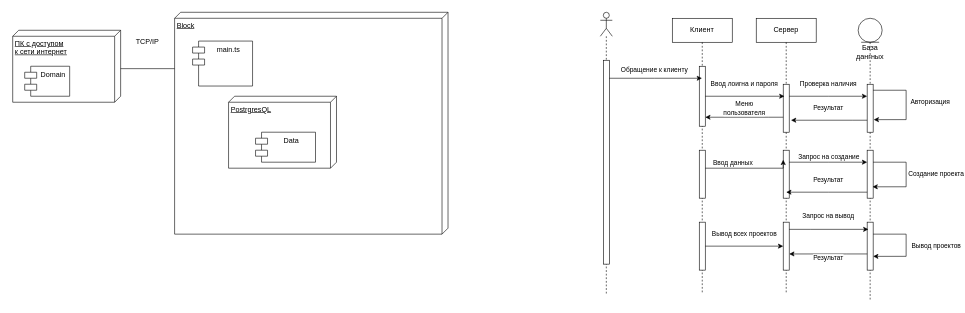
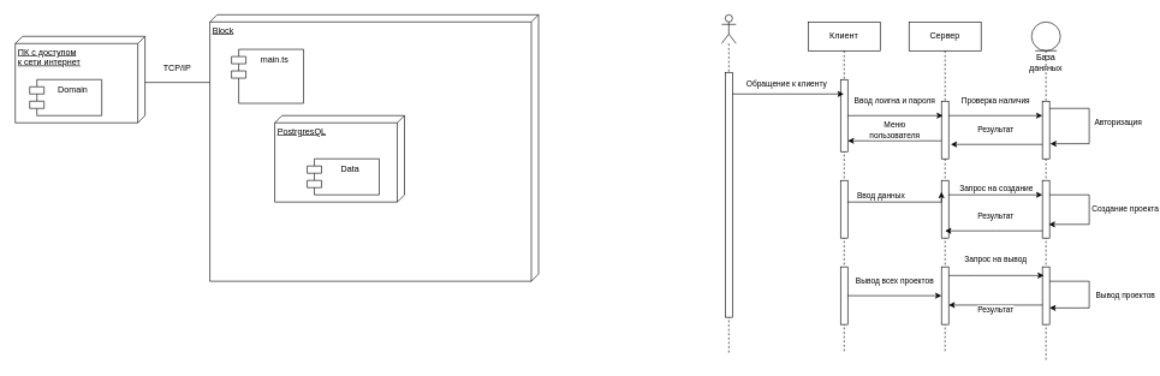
  <mxCell id="0" />
  <mxCell id="1" parent="0" />
  <mxCell id="2" value="ПК с доступом &lt;br&gt;к сети интернет" style="verticalAlign=top;align=left;spacingTop=8;spacingLeft=2;spacingRight=12;shape=cube;size=10;direction=south;fontStyle=4;html=1;" vertex="1" parent="1"><mxGeometry x="20" y="50" width="180" height="120" as="geometry" /></mxCell>
- <mxCell id="3" value="Domain" style="shape=module;align=left;spacingLeft=20;align=center;verticalAlign=top;" vertex="1" parent="1"><mxGeometry x="40" y="110" width="75" height="50" as="geometry" /></mxCell>
+ <mxCell id="3" value="Domain" style="shape=module;align=left;spacingLeft=20;align=center;verticalAlign=top;" vertex="1" parent="1"><mxGeometry x="40" y="110" width="100" height="50" as="geometry" /></mxCell>
  <mxCell id="4" value="Block" style="verticalAlign=top;align=left;spacingTop=8;spacingLeft=2;spacingRight=12;shape=cube;size=10;direction=south;fontStyle=4;html=1;" vertex="1" parent="1"><mxGeometry x="290" y="20" width="456" height="370" as="geometry" /></mxCell>
  <mxCell id="5" value="" style="line;strokeWidth=1;fillColor=none;align=left;verticalAlign=middle;spacingTop=-1;spacingLeft=3;spacingRight=3;rotatable=0;labelPosition=right;points=[];portConstraint=eastwest;" vertex="1" parent="1"><mxGeometry x="200" y="110" width="90" height="8" as="geometry" /></mxCell>
  <mxCell id="6" value="main.ts" style="shape=module;align=left;spacingLeft=20;align=center;verticalAlign=top;" vertex="1" parent="1"><mxGeometry x="320" y="68" width="100" height="75" as="geometry" /></mxCell>
  <mxCell id="7" value="PostrgresQL" style="verticalAlign=top;align=left;spacingTop=8;spacingLeft=2;spacingRight=12;shape=cube;size=10;direction=south;fontStyle=4;html=1;" vertex="1" parent="1"><mxGeometry x="380" y="160" width="180" height="120" as="geometry" /></mxCell>
  <mxCell id="8" value="Data" style="shape=module;align=left;spacingLeft=20;align=center;verticalAlign=top;" vertex="1" parent="1"><mxGeometry x="425" y="220" width="100" height="50" as="geometry" /></mxCell>
- <mxCell id="9" value="TCP/IP" style="text;html=1;strokeColor=none;fillColor=none;align=center;verticalAlign=middle;whiteSpace=wrap;rounded=0;" vertex="1" parent="1"><mxGeometry x="215" y="55" width="60" height="30" as="geometry" /></mxCell>
+ <mxCell id="9" value="TCP/IP" style="text;html=1;strokeColor=none;fillColor=none;align=center;verticalAlign=middle;whiteSpace=wrap;rounded=0;" vertex="1" parent="1"><mxGeometry x="215" y="80" width="60" height="30" as="geometry" /></mxCell>
  <mxCell id="10" value="Клиент" style="shape=umlLifeline;perimeter=lifelinePerimeter;whiteSpace=wrap;html=1;container=1;collapsible=0;recursiveResize=0;outlineConnect=0;" vertex="1" parent="1"><mxGeometry x="1120" y="30" width="100" height="460" as="geometry" /></mxCell>
  <mxCell id="11" value="" style="html=1;points=[];perimeter=orthogonalPerimeter;" vertex="1" parent="10"><mxGeometry x="45" y="80" width="10" height="100" as="geometry" /></mxCell>
  <mxCell id="12" value="" style="html=1;points=[];perimeter=orthogonalPerimeter;" vertex="1" parent="10"><mxGeometry x="45" y="220" width="10" height="80" as="geometry" /></mxCell>
  <mxCell id="13" value="" style="html=1;points=[];perimeter=orthogonalPerimeter;" vertex="1" parent="10"><mxGeometry x="45" y="340" width="10" height="80" as="geometry" /></mxCell>
  <mxCell id="14" value="База дангных" style="shape=umlLifeline;participant=umlEntity;perimeter=lifelinePerimeter;whiteSpace=wrap;html=1;container=1;collapsible=0;recursiveResize=0;verticalAlign=top;spacingTop=36;outlineConnect=0;" vertex="1" parent="1"><mxGeometry x="1430" y="30" width="40" height="470" as="geometry" /></mxCell>
  <mxCell id="15" value="" style="html=1;points=[];perimeter=orthogonalPerimeter;" vertex="1" parent="14"><mxGeometry x="15" y="110" width="10" height="80" as="geometry" /></mxCell>
  <mxCell id="16" value="" style="html=1;points=[];perimeter=orthogonalPerimeter;" vertex="1" parent="14"><mxGeometry x="15" y="220" width="10" height="80" as="geometry" /></mxCell>
  <mxCell id="17" value="" style="html=1;points=[];perimeter=orthogonalPerimeter;" vertex="1" parent="14"><mxGeometry x="15" y="340" width="10" height="80" as="geometry" /></mxCell>
  <mxCell id="18" value="Авторизация" style="edgeStyle=orthogonalEdgeStyle;rounded=0;orthogonalLoop=1;jettySize=auto;html=1;entryX=1.1;entryY=0.738;entryDx=0;entryDy=0;entryPerimeter=0;" edge="1" parent="14" source="15" target="15"><mxGeometry x="-0.051" y="40" relative="1" as="geometry"><Array as="points"><mxPoint x="80" y="120" /><mxPoint x="80" y="169" /></Array><mxPoint as="offset" /></mxGeometry></mxCell>
  <mxCell id="19" value="Создание проекта" style="edgeStyle=orthogonalEdgeStyle;rounded=0;orthogonalLoop=1;jettySize=auto;html=1;entryX=0.9;entryY=0.763;entryDx=0;entryDy=0;entryPerimeter=0;" edge="1" parent="14" source="16" target="16"><mxGeometry x="-0.013" y="50" relative="1" as="geometry"><Array as="points"><mxPoint x="80" y="240" /><mxPoint x="80" y="281" /></Array><mxPoint as="offset" /></mxGeometry></mxCell>
  <mxCell id="20" value="Вывод проектов" style="edgeStyle=orthogonalEdgeStyle;rounded=0;orthogonalLoop=1;jettySize=auto;html=1;entryX=1;entryY=0.713;entryDx=0;entryDy=0;entryPerimeter=0;" edge="1" parent="14" source="17" target="17"><mxGeometry x="0.02" y="50" relative="1" as="geometry"><Array as="points"><mxPoint x="80" y="360" /><mxPoint x="80" y="397" /></Array><mxPoint as="offset" /></mxGeometry></mxCell>
  <mxCell id="21" value="Сервер" style="shape=umlLifeline;perimeter=lifelinePerimeter;whiteSpace=wrap;html=1;container=1;collapsible=0;recursiveResize=0;outlineConnect=0;" vertex="1" parent="1"><mxGeometry x="1260" y="30" width="100" height="460" as="geometry" /></mxCell>
  <mxCell id="22" value="" style="html=1;points=[];perimeter=orthogonalPerimeter;" vertex="1" parent="21"><mxGeometry x="45" y="110" width="10" height="80" as="geometry" /></mxCell>
  <mxCell id="23" value="" style="html=1;points=[];perimeter=orthogonalPerimeter;" vertex="1" parent="21"><mxGeometry x="45" y="220" width="10" height="80" as="geometry" /></mxCell>
  <mxCell id="24" value="" style="html=1;points=[];perimeter=orthogonalPerimeter;" vertex="1" parent="21"><mxGeometry x="45" y="340" width="10" height="80" as="geometry" /></mxCell>
  <mxCell id="25" style="edgeStyle=orthogonalEdgeStyle;rounded=0;orthogonalLoop=1;jettySize=auto;html=1;" edge="1" parent="1" source="27" target="10"><mxGeometry relative="1" as="geometry"><Array as="points"><mxPoint x="1090" y="130" /><mxPoint x="1090" y="130" /></Array></mxGeometry></mxCell>
  <mxCell id="26" value="Обращение к клиенту" style="edgeLabel;html=1;align=center;verticalAlign=middle;resizable=0;points=[];" vertex="1" connectable="0" parent="25"><mxGeometry x="0.206" relative="1" as="geometry"><mxPoint x="-16" y="-15" as="offset" /></mxGeometry></mxCell>
  <mxCell id="27" value="" style="shape=umlLifeline;participant=umlActor;perimeter=lifelinePerimeter;whiteSpace=wrap;html=1;container=1;collapsible=0;recursiveResize=0;verticalAlign=top;spacingTop=36;outlineConnect=0;" vertex="1" parent="1"><mxGeometry x="1000" y="20" width="20" height="470" as="geometry" /></mxCell>
  <mxCell id="28" value="" style="html=1;points=[];perimeter=orthogonalPerimeter;" vertex="1" parent="27"><mxGeometry x="5" y="80" width="10" height="340" as="geometry" /></mxCell>
  <mxCell id="29" value="Ввод лоигна и пароля" style="edgeStyle=orthogonalEdgeStyle;rounded=0;orthogonalLoop=1;jettySize=auto;html=1;entryX=0.2;entryY=0.25;entryDx=0;entryDy=0;entryPerimeter=0;" edge="1" parent="1" source="11" target="22"><mxGeometry x="-0.015" y="20" relative="1" as="geometry"><mxPoint as="offset" /></mxGeometry></mxCell>
  <mxCell id="30" value="Проверка наличия" style="edgeStyle=orthogonalEdgeStyle;rounded=0;orthogonalLoop=1;jettySize=auto;html=1;" edge="1" parent="1" source="22" target="15"><mxGeometry y="20" relative="1" as="geometry"><Array as="points"><mxPoint x="1380" y="160" /><mxPoint x="1380" y="160" /></Array><mxPoint as="offset" /></mxGeometry></mxCell>
  <mxCell id="31" value="Результат" style="edgeStyle=orthogonalEdgeStyle;rounded=0;orthogonalLoop=1;jettySize=auto;html=1;entryX=1.3;entryY=0.75;entryDx=0;entryDy=0;entryPerimeter=0;" edge="1" parent="1" source="15" target="22"><mxGeometry x="0.024" y="-20" relative="1" as="geometry"><Array as="points"><mxPoint x="1420" y="200" /><mxPoint x="1420" y="200" /></Array><mxPoint as="offset" /></mxGeometry></mxCell>
  <mxCell id="32" value="Меню &lt;br&gt;пользователя" style="edgeStyle=orthogonalEdgeStyle;rounded=0;orthogonalLoop=1;jettySize=auto;html=1;entryX=1;entryY=0.85;entryDx=0;entryDy=0;entryPerimeter=0;" edge="1" parent="1" source="22" target="11"><mxGeometry y="-15" relative="1" as="geometry"><Array as="points"><mxPoint x="1280" y="195" /><mxPoint x="1280" y="195" /></Array><mxPoint as="offset" /></mxGeometry></mxCell>
  <mxCell id="33" style="edgeStyle=orthogonalEdgeStyle;rounded=0;orthogonalLoop=1;jettySize=auto;html=1;entryX=0;entryY=0.2;entryDx=0;entryDy=0;entryPerimeter=0;" edge="1" parent="1" source="12" target="23"><mxGeometry relative="1" as="geometry"><Array as="points"><mxPoint x="1305" y="280" /></Array></mxGeometry></mxCell>
  <mxCell id="34" value="Ввод данных" style="edgeLabel;html=1;align=center;verticalAlign=middle;resizable=0;points=[];" vertex="1" connectable="0" parent="33"><mxGeometry x="-0.444" relative="1" as="geometry"><mxPoint x="5" y="-10" as="offset" /></mxGeometry></mxCell>
  <mxCell id="35" style="edgeStyle=orthogonalEdgeStyle;rounded=0;orthogonalLoop=1;jettySize=auto;html=1;" edge="1" parent="1" source="23" target="16"><mxGeometry relative="1" as="geometry"><Array as="points"><mxPoint x="1380" y="270" /><mxPoint x="1380" y="270" /></Array></mxGeometry></mxCell>
  <mxCell id="36" value="Запрос на создание" style="edgeLabel;html=1;align=center;verticalAlign=middle;resizable=0;points=[];" vertex="1" connectable="0" parent="35"><mxGeometry x="-0.2" y="4" relative="1" as="geometry"><mxPoint x="13" y="-6" as="offset" /></mxGeometry></mxCell>
  <mxCell id="37" value="Результат" style="edgeStyle=orthogonalEdgeStyle;rounded=0;orthogonalLoop=1;jettySize=auto;html=1;" edge="1" parent="1" source="16"><mxGeometry x="-0.037" y="-20" relative="1" as="geometry"><mxPoint x="1310" y="320" as="targetPoint" /><Array as="points"><mxPoint x="1380" y="320" /><mxPoint x="1380" y="320" /></Array><mxPoint as="offset" /></mxGeometry></mxCell>
  <mxCell id="38" value="Вывод всех проектов" style="edgeStyle=orthogonalEdgeStyle;rounded=0;orthogonalLoop=1;jettySize=auto;html=1;" edge="1" parent="1" source="13" target="24"><mxGeometry y="20" relative="1" as="geometry"><mxPoint as="offset" /></mxGeometry></mxCell>
  <mxCell id="39" value="Запрос на вывод" style="edgeStyle=orthogonalEdgeStyle;rounded=0;orthogonalLoop=1;jettySize=auto;html=1;entryX=0.2;entryY=0.15;entryDx=0;entryDy=0;entryPerimeter=0;" edge="1" parent="1" source="24" target="17"><mxGeometry x="-0.015" y="22" relative="1" as="geometry"><Array as="points"><mxPoint x="1350" y="382" /><mxPoint x="1350" y="382" /></Array><mxPoint as="offset" /></mxGeometry></mxCell>
  <mxCell id="40" value="Результат" style="edgeStyle=orthogonalEdgeStyle;rounded=0;orthogonalLoop=1;jettySize=auto;html=1;entryX=1;entryY=0.663;entryDx=0;entryDy=0;entryPerimeter=0;" edge="1" parent="1" source="17" target="24"><mxGeometry y="7" relative="1" as="geometry"><Array as="points"><mxPoint x="1410" y="423" /><mxPoint x="1410" y="423" /></Array><mxPoint as="offset" /></mxGeometry></mxCell>
